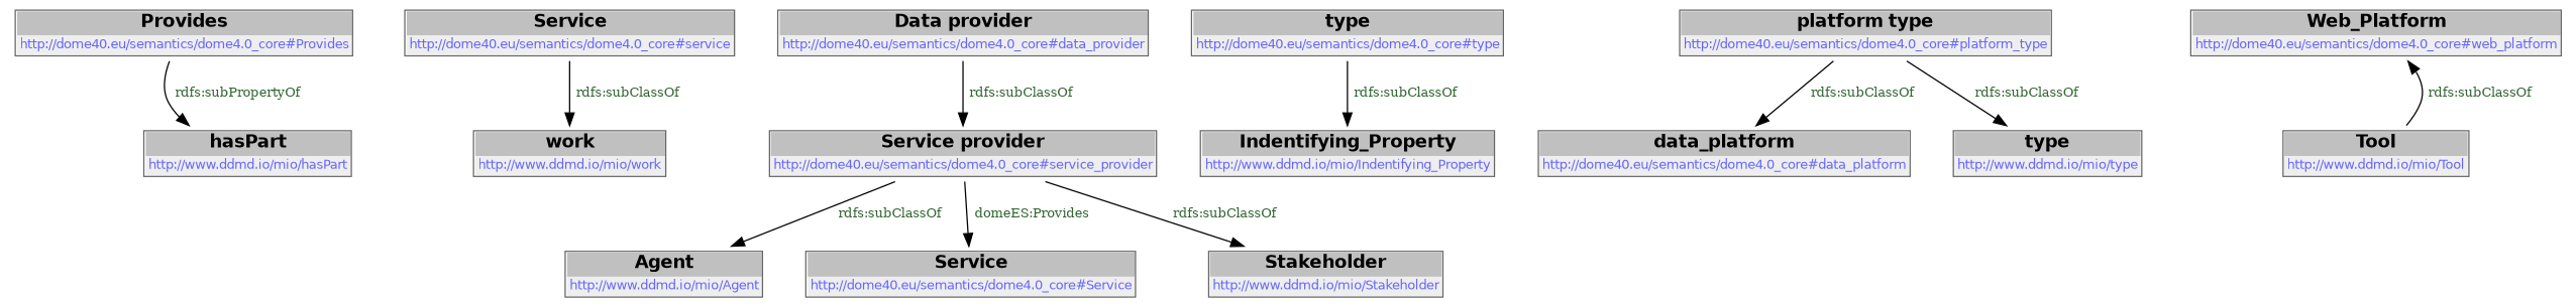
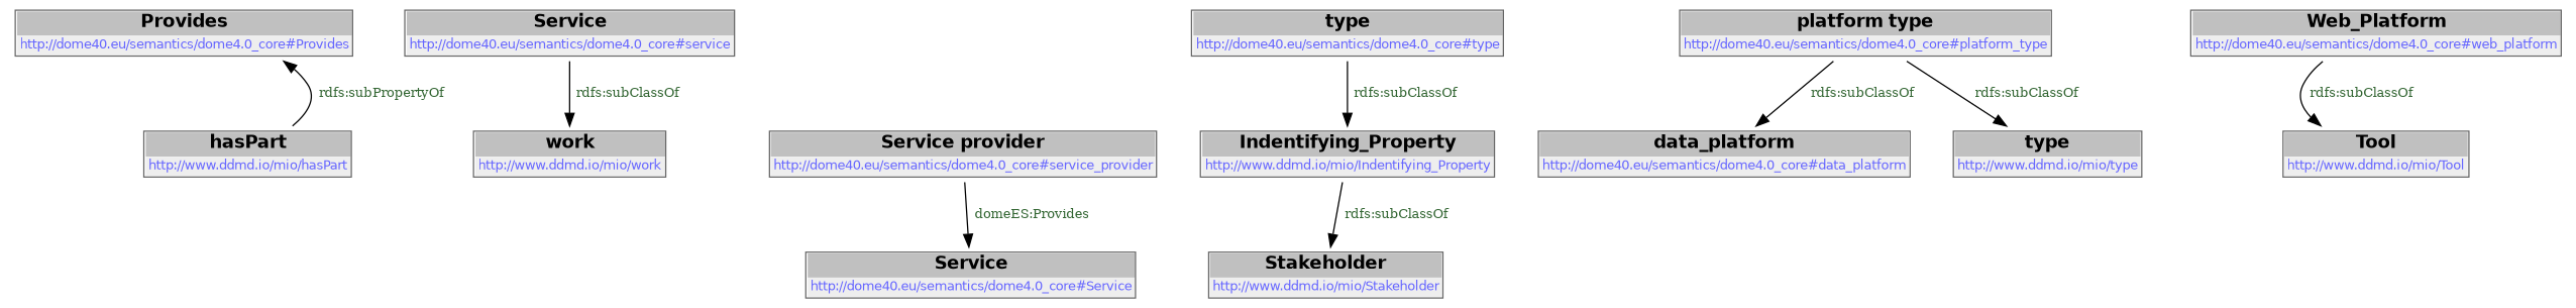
  digraph {
    node [color=black fontname="DejaVu Sans" shape=none]
    edge [color=BLACK]
    n1 [label=< <table color='#666666' cellborder='0' cellspacing='0' border='1'><tr><td colspan='2' bgcolor='grey'><B>Provides</B></td></tr><tr><td href='http://dome40.eu/semantics/dome4.0_core#Provides' bgcolor='#eeeeee' colspan='2'><font point-size='10' color='#6666ff'>http://dome40.eu/semantics/dome4.0_core#Provides</font></td></tr></table> >]
    n2 [label=< <table color='#666666' cellborder='0' cellspacing='0' border='1'><tr><td colspan='2' bgcolor='grey'><B>hasPart</B></td></tr><tr><td href='http://www.ddmd.io/mio/hasPart' bgcolor='#eeeeee' colspan='2'><font point-size='10' color='#6666ff'>http://www.ddmd.io/mio/hasPart</font></td></tr></table> >]
    n3 [label=< <table color='#666666' cellborder='0' cellspacing='0' border='1'><tr><td colspan='2' bgcolor='grey'><B>Service</B></td></tr><tr><td href='http://dome40.eu/semantics/dome4.0_core#service' bgcolor='#eeeeee' colspan='2'><font point-size='10' color='#6666ff'>http://dome40.eu/semantics/dome4.0_core#service</font></td></tr></table> >]
    n4 [label=< <table color='#666666' cellborder='0' cellspacing='0' border='1'><tr><td colspan='2' bgcolor='grey'><B>work</B></td></tr><tr><td href='http://www.ddmd.io/mio/work' bgcolor='#eeeeee' colspan='2'><font point-size='10' color='#6666ff'>http://www.ddmd.io/mio/work</font></td></tr></table> >]
-   n5 [label=< <table color='#666666' cellborder='0' cellspacing='0' border='1'><tr><td colspan='2' bgcolor='grey'><B>Data provider</B></td></tr><tr><td href='http://dome40.eu/semantics/dome4.0_core#data_provider' bgcolor='#eeeeee' colspan='2'><font point-size='10' color='#6666ff'>http://dome40.eu/semantics/dome4.0_core#data_provider</font></td></tr></table> >]
    n6 [label=< <table color='#666666' cellborder='0' cellspacing='0' border='1'><tr><td colspan='2' bgcolor='grey'><B>Service provider</B></td></tr><tr><td href='http://dome40.eu/semantics/dome4.0_core#service_provider' bgcolor='#eeeeee' colspan='2'><font point-size='10' color='#6666ff'>http://dome40.eu/semantics/dome4.0_core#service_provider</font></td></tr></table> >]
-   n7 [label=< <table color='#666666' cellborder='0' cellspacing='0' border='1'><tr><td colspan='2' bgcolor='grey'><B>Agent</B></td></tr><tr><td href='http://www.ddmd.io/mio/Agent' bgcolor='#eeeeee' colspan='2'><font point-size='10' color='#6666ff'>http://www.ddmd.io/mio/Agent</font></td></tr></table> >]
    n8 [label=< <table color='#666666' cellborder='0' cellspacing='0' border='1'><tr><td colspan='2' bgcolor='grey'><B>Service</B></td></tr><tr><td href='http://dome40.eu/semantics/dome4.0_core#Service' bgcolor='#eeeeee' colspan='2'><font point-size='10' color='#6666ff'>http://dome40.eu/semantics/dome4.0_core#Service</font></td></tr></table> >]
    n9 [label=< <table color='#666666' cellborder='0' cellspacing='0' border='1'><tr><td colspan='2' bgcolor='grey'><B>Stakeholder</B></td></tr><tr><td href='http://www.ddmd.io/mio/Stakeholder' bgcolor='#eeeeee' colspan='2'><font point-size='10' color='#6666ff'>http://www.ddmd.io/mio/Stakeholder</font></td></tr></table> >]
    n10 [label=< <table color='#666666' cellborder='0' cellspacing='0' border='1'><tr><td colspan='2' bgcolor='grey'><B>type</B></td></tr><tr><td href='http://dome40.eu/semantics/dome4.0_core#type' bgcolor='#eeeeee' colspan='2'><font point-size='10' color='#6666ff'>http://dome40.eu/semantics/dome4.0_core#type</font></td></tr></table> >]
    n11 [label=< <table color='#666666' cellborder='0' cellspacing='0' border='1'><tr><td colspan='2' bgcolor='grey'><B>Indentifying_Property</B></td></tr><tr><td href='http://www.ddmd.io/mio/Indentifying_Property' bgcolor='#eeeeee' colspan='2'><font point-size='10' color='#6666ff'>http://www.ddmd.io/mio/Indentifying_Property</font></td></tr></table> >]
    n12 [label=< <table color='#666666' cellborder='0' cellspacing='0' border='1'><tr><td colspan='2' bgcolor='grey'><B>data_platform</B></td></tr><tr><td href='http://dome40.eu/semantics/dome4.0_core#data_platform' bgcolor='#eeeeee' colspan='2'><font point-size='10' color='#6666ff'>http://dome40.eu/semantics/dome4.0_core#data_platform</font></td></tr></table> >]
    n13 [label=< <table color='#666666' cellborder='0' cellspacing='0' border='1'><tr><td colspan='2' bgcolor='grey'><B>platform type</B></td></tr><tr><td href='http://dome40.eu/semantics/dome4.0_core#platform_type' bgcolor='#eeeeee' colspan='2'><font point-size='10' color='#6666ff'>http://dome40.eu/semantics/dome4.0_core#platform_type</font></td></tr></table> >]
    n14 [label=< <table color='#666666' cellborder='0' cellspacing='0' border='1'><tr><td colspan='2' bgcolor='grey'><B>type</B></td></tr><tr><td href='http://www.ddmd.io/mio/type' bgcolor='#eeeeee' colspan='2'><font point-size='10' color='#6666ff'>http://www.ddmd.io/mio/type</font></td></tr></table> >]
    n15 [label=< <table color='#666666' cellborder='0' cellspacing='0' border='1'><tr><td colspan='2' bgcolor='grey'><B>Web_Platform</B></td></tr><tr><td href='http://dome40.eu/semantics/dome4.0_core#web_platform' bgcolor='#eeeeee' colspan='2'><font point-size='10' color='#6666ff'>http://dome40.eu/semantics/dome4.0_core#web_platform</font></td></tr></table> >]
    n16 [label=< <table color='#666666' cellborder='0' cellspacing='0' border='1'><tr><td colspan='2' bgcolor='grey'><B>Tool</B></td></tr><tr><td href='http://www.ddmd.io/mio/Tool' bgcolor='#eeeeee' colspan='2'><font point-size='10' color='#6666ff'>http://www.ddmd.io/mio/Tool</font></td></tr></table> >]
-   n1 -> n2 [label=< <font point-size='10' color='#336633'>rdfs:subPropertyOf</font> >]
+   n2 -> n1 [label=< <font point-size='10' color='#336633'>rdfs:subPropertyOf</font> >]
    n3 -> n4 [label=< <font point-size='10' color='#336633'>rdfs:subClassOf</font> >]
-   n5 -> n6 [label=< <font point-size='10' color='#336633'>rdfs:subClassOf</font> >]
-   n6 -> n7 [label=< <font point-size='10' color='#336633'>rdfs:subClassOf</font> >]
    n6 -> n8 [label=< <font point-size='10' color='#336633'>domeES:Provides</font> >]
-   n6 -> n9 [label=< <font point-size='10' color='#336633'>rdfs:subClassOf</font> >]
+   n11 -> n9 [label=< <font point-size='10' color='#336633'>rdfs:subClassOf</font> >]
    n10 -> n11 [label=< <font point-size='10' color='#336633'>rdfs:subClassOf</font> >]
    n13 -> n12 [label=< <font point-size='10' color='#336633'>rdfs:subClassOf</font> >]
    n13 -> n14 [label=< <font point-size='10' color='#336633'>rdfs:subClassOf</font> >]
-   n16 -> n15 [label=< <font point-size='10' color='#336633'>rdfs:subClassOf</font> >]
+   n15 -> n16 [label=< <font point-size='10' color='#336633'>rdfs:subClassOf</font> >]
  }
